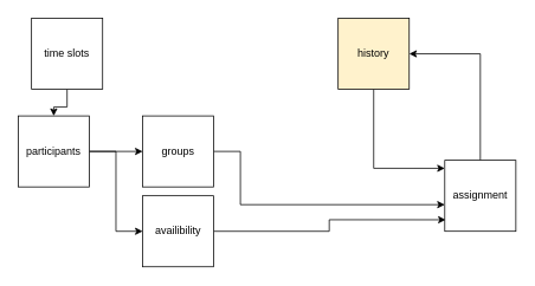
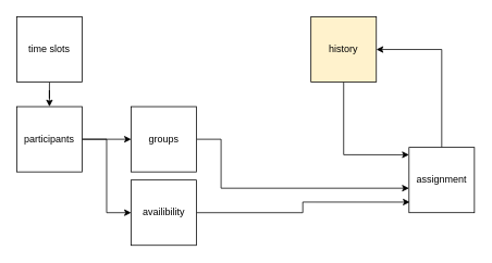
  <mxCell id="0" />
  <mxCell id="1" parent="0" />
  <mxCell id="2" style="edgeStyle=orthogonalEdgeStyle;rounded=0;orthogonalLoop=1;jettySize=auto;html=1;entryX=0;entryY=0.5;entryDx=0;entryDy=0;" parent="1" source="4" target="8" edge="1"><mxGeometry relative="1" as="geometry" /></mxCell>
  <mxCell id="3" style="edgeStyle=orthogonalEdgeStyle;rounded=0;orthogonalLoop=1;jettySize=auto;html=1;entryX=0;entryY=0.5;entryDx=0;entryDy=0;" parent="1" source="4" target="10" edge="1"><mxGeometry relative="1" as="geometry" /></mxCell>
  <mxCell id="4" value="participants" style="whiteSpace=wrap;html=1;aspect=fixed;" parent="1" vertex="1"><mxGeometry x="20" y="130" width="80" height="80" as="geometry" /></mxCell>
  <mxCell id="5" style="edgeStyle=orthogonalEdgeStyle;rounded=0;orthogonalLoop=1;jettySize=auto;html=1;" parent="1" source="6" target="4" edge="1"><mxGeometry relative="1" as="geometry" /></mxCell>
- <mxCell id="6" value="time slots" style="whiteSpace=wrap;html=1;aspect=fixed;" parent="1" vertex="1"><mxGeometry x="35" y="20" width="80" height="80" as="geometry" /></mxCell>
+ <mxCell id="6" value="time slots" style="whiteSpace=wrap;html=1;aspect=fixed;" parent="1" vertex="1"><mxGeometry x="20" y="20" width="80" height="80" as="geometry" /></mxCell>
  <mxCell id="7" style="edgeStyle=orthogonalEdgeStyle;rounded=0;orthogonalLoop=1;jettySize=auto;html=1;entryX=0;entryY=0.625;entryDx=0;entryDy=0;entryPerimeter=0;" parent="1" source="8" target="14" edge="1"><mxGeometry relative="1" as="geometry"><Array as="points"><mxPoint x="270" y="170" /><mxPoint x="270" y="230" /></Array></mxGeometry></mxCell>
  <mxCell id="8" value="groups" style="whiteSpace=wrap;html=1;aspect=fixed;" parent="1" vertex="1"><mxGeometry x="160" y="130" width="80" height="80" as="geometry" /></mxCell>
  <mxCell id="9" style="edgeStyle=orthogonalEdgeStyle;rounded=0;orthogonalLoop=1;jettySize=auto;html=1;entryX=0.013;entryY=0.838;entryDx=0;entryDy=0;entryPerimeter=0;" parent="1" source="10" target="14" edge="1"><mxGeometry relative="1" as="geometry" /></mxCell>
  <mxCell id="10" value="availibility" style="whiteSpace=wrap;html=1;aspect=fixed;" parent="1" vertex="1"><mxGeometry x="160" y="220" width="80" height="80" as="geometry" /></mxCell>
  <mxCell id="11" style="edgeStyle=orthogonalEdgeStyle;rounded=0;orthogonalLoop=1;jettySize=auto;html=1;entryX=0;entryY=0.113;entryDx=0;entryDy=0;entryPerimeter=0;" parent="1" source="12" target="14" edge="1"><mxGeometry relative="1" as="geometry"><Array as="points"><mxPoint x="420" y="189" /></Array></mxGeometry></mxCell>
  <mxCell id="12" value="history" style="whiteSpace=wrap;html=1;aspect=fixed;fillColor=#fff2cc;" parent="1" vertex="1"><mxGeometry x="380" y="20" width="80" height="80" as="geometry" /></mxCell>
  <mxCell id="13" style="edgeStyle=orthogonalEdgeStyle;rounded=0;orthogonalLoop=1;jettySize=auto;html=1;entryX=1;entryY=0.5;entryDx=0;entryDy=0;" parent="1" source="14" target="12" edge="1"><mxGeometry relative="1" as="geometry"><Array as="points"><mxPoint x="540" y="60" /></Array></mxGeometry></mxCell>
  <mxCell id="14" value="assignment" style="whiteSpace=wrap;html=1;aspect=fixed;" parent="1" vertex="1"><mxGeometry x="500" y="180" width="80" height="80" as="geometry" /></mxCell>
